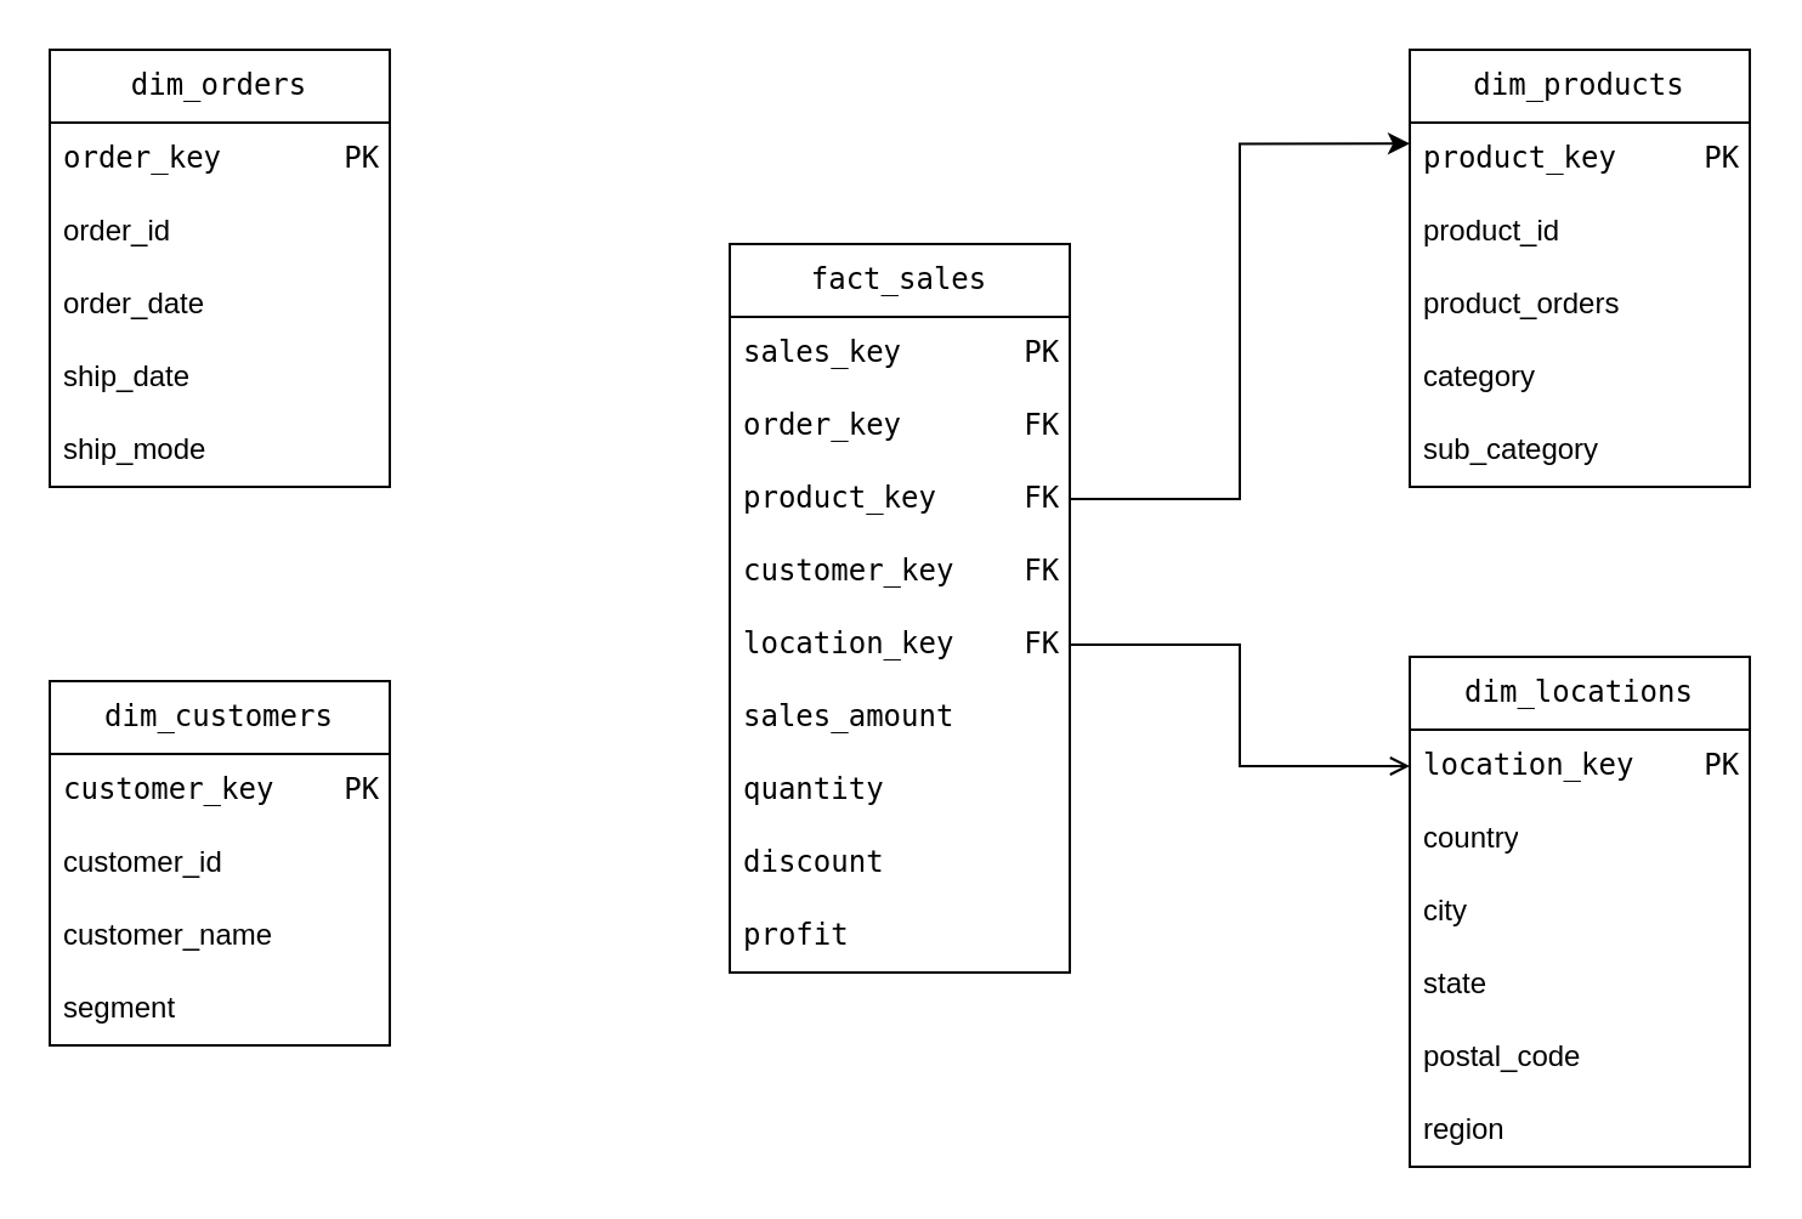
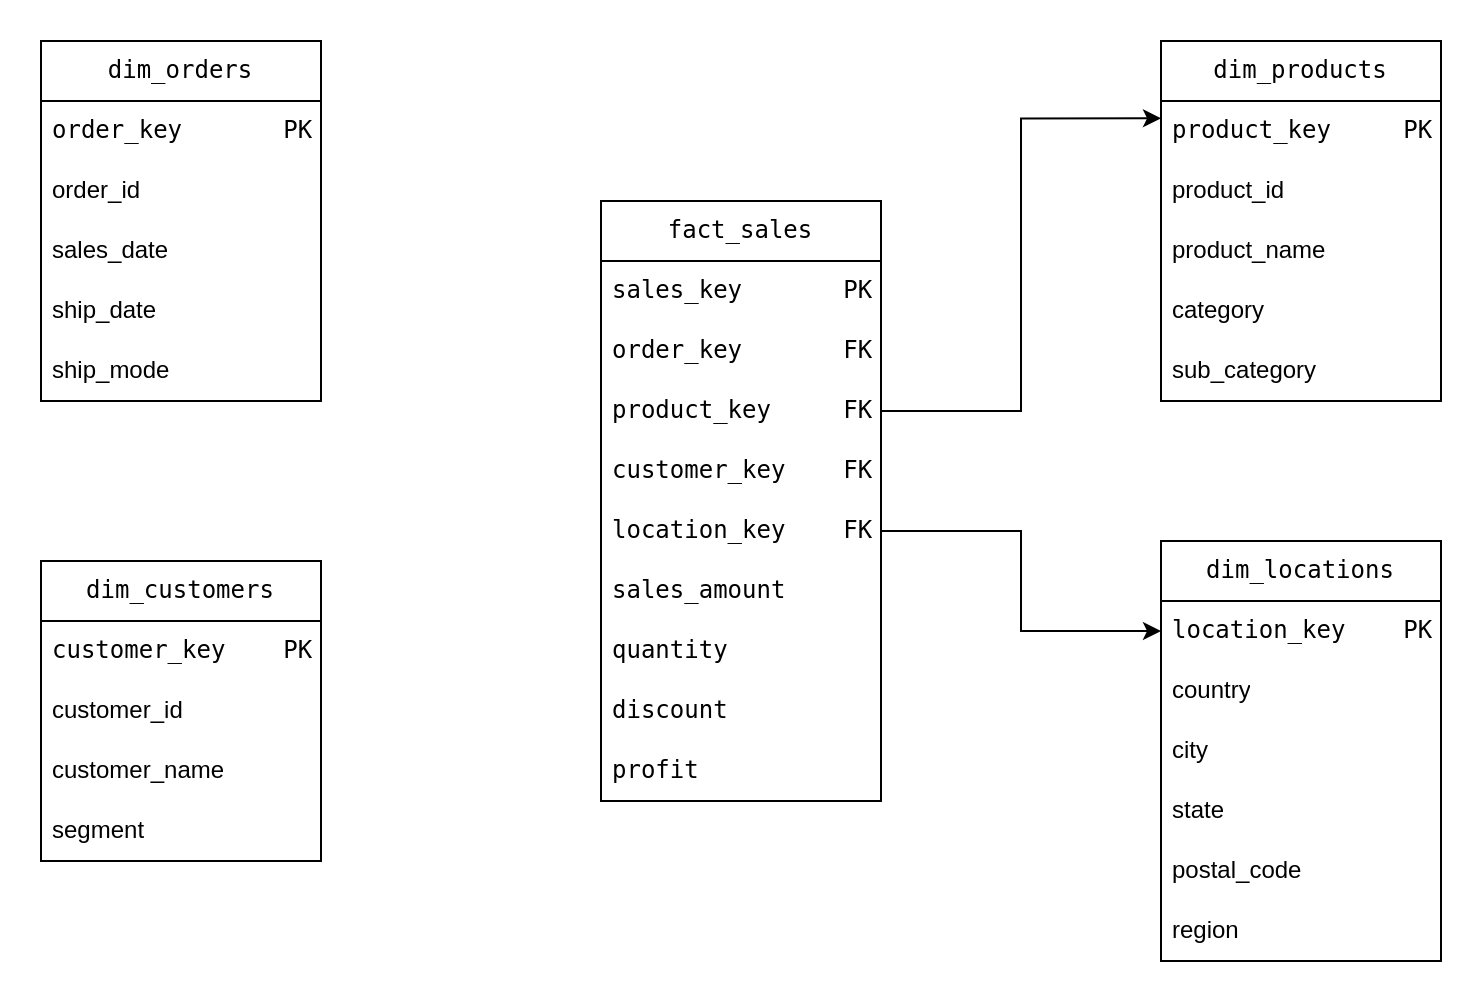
  <mxCell id="0" />
  <mxCell id="1" parent="0" />
  <mxCell id="2" value="&lt;code&gt;fact_sales&lt;/code&gt;" style="swimlane;fontStyle=0;childLayout=stackLayout;horizontal=1;startSize=30;horizontalStack=0;resizeParent=1;resizeParentMax=0;resizeLast=0;collapsible=1;marginBottom=0;whiteSpace=wrap;html=1;" vertex="1" parent="1"><mxGeometry x="300" y="100" width="140" height="300" as="geometry" /></mxCell>
  <mxCell id="3" value="&lt;code&gt;sales_key&lt;span style=&quot;white-space: pre;&quot;&gt;&#09;&lt;/span&gt;PK&lt;/code&gt;" style="text;strokeColor=none;fillColor=none;align=left;verticalAlign=middle;spacingLeft=4;spacingRight=4;overflow=hidden;points=[[0,0.5],[1,0.5]];portConstraint=eastwest;rotatable=0;whiteSpace=wrap;html=1;" vertex="1" parent="2"><mxGeometry y="30" width="140" height="30" as="geometry" /></mxCell>
  <mxCell id="4" value="&lt;code&gt;order_key&lt;span style=&quot;white-space: pre;&quot;&gt;&#09;&lt;/span&gt;FK&lt;/code&gt;" style="text;strokeColor=none;fillColor=none;align=left;verticalAlign=middle;spacingLeft=4;spacingRight=4;overflow=hidden;points=[[0,0.5],[1,0.5]];portConstraint=eastwest;rotatable=0;whiteSpace=wrap;html=1;" vertex="1" parent="2"><mxGeometry y="60" width="140" height="30" as="geometry" /></mxCell>
  <mxCell id="5" value="&lt;code&gt;product_key&lt;span style=&quot;white-space: pre;&quot;&gt;&#09;&lt;/span&gt;FK&lt;/code&gt;" style="text;strokeColor=none;fillColor=none;align=left;verticalAlign=middle;spacingLeft=4;spacingRight=4;overflow=hidden;points=[[0,0.5],[1,0.5]];portConstraint=eastwest;rotatable=0;whiteSpace=wrap;html=1;" vertex="1" parent="2"><mxGeometry y="90" width="140" height="30" as="geometry" /></mxCell>
  <mxCell id="6" value="&lt;code&gt;customer_key&lt;span style=&quot;white-space: pre;&quot;&gt;&#09;&lt;/span&gt;FK&lt;/code&gt;" style="text;strokeColor=none;fillColor=none;align=left;verticalAlign=middle;spacingLeft=4;spacingRight=4;overflow=hidden;points=[[0,0.5],[1,0.5]];portConstraint=eastwest;rotatable=0;whiteSpace=wrap;html=1;" vertex="1" parent="2"><mxGeometry y="120" width="140" height="30" as="geometry" /></mxCell>
  <mxCell id="7" value="&lt;code&gt;location_key&lt;span style=&quot;white-space: pre;&quot;&gt;&#09;&lt;/span&gt;FK&lt;/code&gt;" style="text;strokeColor=none;fillColor=none;align=left;verticalAlign=middle;spacingLeft=4;spacingRight=4;overflow=hidden;points=[[0,0.5],[1,0.5]];portConstraint=eastwest;rotatable=0;whiteSpace=wrap;html=1;" vertex="1" parent="2"><mxGeometry y="150" width="140" height="30" as="geometry" /></mxCell>
  <mxCell id="8" value="&lt;code&gt;sales_amount&lt;/code&gt;" style="text;strokeColor=none;fillColor=none;align=left;verticalAlign=middle;spacingLeft=4;spacingRight=4;overflow=hidden;points=[[0,0.5],[1,0.5]];portConstraint=eastwest;rotatable=0;whiteSpace=wrap;html=1;" vertex="1" parent="2"><mxGeometry y="180" width="140" height="30" as="geometry" /></mxCell>
  <mxCell id="9" value="&lt;code&gt;quantity&lt;/code&gt;" style="text;strokeColor=none;fillColor=none;align=left;verticalAlign=middle;spacingLeft=4;spacingRight=4;overflow=hidden;points=[[0,0.5],[1,0.5]];portConstraint=eastwest;rotatable=0;whiteSpace=wrap;html=1;" vertex="1" parent="2"><mxGeometry y="210" width="140" height="30" as="geometry" /></mxCell>
  <mxCell id="10" value="&lt;code&gt;discount&lt;/code&gt;" style="text;strokeColor=none;fillColor=none;align=left;verticalAlign=middle;spacingLeft=4;spacingRight=4;overflow=hidden;points=[[0,0.5],[1,0.5]];portConstraint=eastwest;rotatable=0;whiteSpace=wrap;html=1;" vertex="1" parent="2"><mxGeometry y="240" width="140" height="30" as="geometry" /></mxCell>
  <mxCell id="11" value="&lt;code&gt;profit&lt;/code&gt;" style="text;strokeColor=none;fillColor=none;align=left;verticalAlign=middle;spacingLeft=4;spacingRight=4;overflow=hidden;points=[[0,0.5],[1,0.5]];portConstraint=eastwest;rotatable=0;whiteSpace=wrap;html=1;" vertex="1" parent="2"><mxGeometry y="270" width="140" height="30" as="geometry" /></mxCell>
  <mxCell id="12" value="&lt;code&gt;dim_orders&lt;/code&gt;" style="swimlane;fontStyle=0;childLayout=stackLayout;horizontal=1;startSize=30;horizontalStack=0;resizeParent=1;resizeParentMax=0;resizeLast=0;collapsible=1;marginBottom=0;whiteSpace=wrap;html=1;" vertex="1" parent="1"><mxGeometry x="20" y="20" width="140" height="180" as="geometry" /></mxCell>
  <mxCell id="13" value="&lt;code&gt;order_key&lt;span style=&quot;white-space: pre;&quot;&gt;&#09;&lt;/span&gt;PK&lt;/code&gt;" style="text;strokeColor=none;fillColor=none;align=left;verticalAlign=middle;spacingLeft=4;spacingRight=4;overflow=hidden;points=[[0,0.5],[1,0.5]];portConstraint=eastwest;rotatable=0;whiteSpace=wrap;html=1;" vertex="1" parent="12"><mxGeometry y="30" width="140" height="30" as="geometry" /></mxCell>
  <mxCell id="14" value="order_id" style="text;strokeColor=none;fillColor=none;align=left;verticalAlign=middle;spacingLeft=4;spacingRight=4;overflow=hidden;points=[[0,0.5],[1,0.5]];portConstraint=eastwest;rotatable=0;whiteSpace=wrap;html=1;" vertex="1" parent="12"><mxGeometry y="60" width="140" height="30" as="geometry" /></mxCell>
- <mxCell id="15" value="order_date" style="text;strokeColor=none;fillColor=none;align=left;verticalAlign=middle;spacingLeft=4;spacingRight=4;overflow=hidden;points=[[0,0.5],[1,0.5]];portConstraint=eastwest;rotatable=0;whiteSpace=wrap;html=1;" vertex="1" parent="12"><mxGeometry y="90" width="140" height="30" as="geometry" /></mxCell>
+ <mxCell id="15" value="sales_date" style="text;strokeColor=none;fillColor=none;align=left;verticalAlign=middle;spacingLeft=4;spacingRight=4;overflow=hidden;points=[[0,0.5],[1,0.5]];portConstraint=eastwest;rotatable=0;whiteSpace=wrap;html=1;" vertex="1" parent="12"><mxGeometry y="90" width="140" height="30" as="geometry" /></mxCell>
  <mxCell id="16" value="ship_date" style="text;strokeColor=none;fillColor=none;align=left;verticalAlign=middle;spacingLeft=4;spacingRight=4;overflow=hidden;points=[[0,0.5],[1,0.5]];portConstraint=eastwest;rotatable=0;whiteSpace=wrap;html=1;" vertex="1" parent="12"><mxGeometry y="120" width="140" height="30" as="geometry" /></mxCell>
  <mxCell id="17" value="ship_mode" style="text;strokeColor=none;fillColor=none;align=left;verticalAlign=middle;spacingLeft=4;spacingRight=4;overflow=hidden;points=[[0,0.5],[1,0.5]];portConstraint=eastwest;rotatable=0;whiteSpace=wrap;html=1;" vertex="1" parent="12"><mxGeometry y="150" width="140" height="30" as="geometry" /></mxCell>
  <mxCell id="18" value="&lt;code&gt;dim_products&lt;/code&gt;" style="swimlane;fontStyle=0;childLayout=stackLayout;horizontal=1;startSize=30;horizontalStack=0;resizeParent=1;resizeParentMax=0;resizeLast=0;collapsible=1;marginBottom=0;whiteSpace=wrap;html=1;" vertex="1" parent="1"><mxGeometry x="580" y="20" width="140" height="180" as="geometry" /></mxCell>
  <mxCell id="19" value="&lt;code&gt;product_key&lt;span style=&quot;white-space: pre;&quot;&gt;&#09;&lt;/span&gt;PK&lt;/code&gt;" style="text;strokeColor=none;fillColor=none;align=left;verticalAlign=middle;spacingLeft=4;spacingRight=4;overflow=hidden;points=[[0,0.5],[1,0.5]];portConstraint=eastwest;rotatable=0;whiteSpace=wrap;html=1;" vertex="1" parent="18"><mxGeometry y="30" width="140" height="30" as="geometry" /></mxCell>
  <mxCell id="20" value="product_id" style="text;strokeColor=none;fillColor=none;align=left;verticalAlign=middle;spacingLeft=4;spacingRight=4;overflow=hidden;points=[[0,0.5],[1,0.5]];portConstraint=eastwest;rotatable=0;whiteSpace=wrap;html=1;" vertex="1" parent="18"><mxGeometry y="60" width="140" height="30" as="geometry" /></mxCell>
- <mxCell id="21" value="product_orders" style="text;strokeColor=none;fillColor=none;align=left;verticalAlign=middle;spacingLeft=4;spacingRight=4;overflow=hidden;points=[[0,0.5],[1,0.5]];portConstraint=eastwest;rotatable=0;whiteSpace=wrap;html=1;" vertex="1" parent="18"><mxGeometry y="90" width="140" height="30" as="geometry" /></mxCell>
+ <mxCell id="21" value="product_name" style="text;strokeColor=none;fillColor=none;align=left;verticalAlign=middle;spacingLeft=4;spacingRight=4;overflow=hidden;points=[[0,0.5],[1,0.5]];portConstraint=eastwest;rotatable=0;whiteSpace=wrap;html=1;" vertex="1" parent="18"><mxGeometry y="90" width="140" height="30" as="geometry" /></mxCell>
  <mxCell id="22" value="category" style="text;strokeColor=none;fillColor=none;align=left;verticalAlign=middle;spacingLeft=4;spacingRight=4;overflow=hidden;points=[[0,0.5],[1,0.5]];portConstraint=eastwest;rotatable=0;whiteSpace=wrap;html=1;" vertex="1" parent="18"><mxGeometry y="120" width="140" height="30" as="geometry" /></mxCell>
  <mxCell id="23" value="sub_category" style="text;strokeColor=none;fillColor=none;align=left;verticalAlign=middle;spacingLeft=4;spacingRight=4;overflow=hidden;points=[[0,0.5],[1,0.5]];portConstraint=eastwest;rotatable=0;whiteSpace=wrap;html=1;" vertex="1" parent="18"><mxGeometry y="150" width="140" height="30" as="geometry" /></mxCell>
  <mxCell id="24" value="&lt;code&gt;dim_customers&lt;/code&gt;" style="swimlane;fontStyle=0;childLayout=stackLayout;horizontal=1;startSize=30;horizontalStack=0;resizeParent=1;resizeParentMax=0;resizeLast=0;collapsible=1;marginBottom=0;whiteSpace=wrap;html=1;" vertex="1" parent="1"><mxGeometry x="20" y="280" width="140" height="150" as="geometry" /></mxCell>
  <mxCell id="25" value="&lt;code&gt;customer_key&lt;span style=&quot;white-space: pre;&quot;&gt;&#09;&lt;/span&gt;PK&lt;/code&gt;" style="text;strokeColor=none;fillColor=none;align=left;verticalAlign=middle;spacingLeft=4;spacingRight=4;overflow=hidden;points=[[0,0.5],[1,0.5]];portConstraint=eastwest;rotatable=0;whiteSpace=wrap;html=1;" vertex="1" parent="24"><mxGeometry y="30" width="140" height="30" as="geometry" /></mxCell>
  <mxCell id="26" value="customer_id" style="text;strokeColor=none;fillColor=none;align=left;verticalAlign=middle;spacingLeft=4;spacingRight=4;overflow=hidden;points=[[0,0.5],[1,0.5]];portConstraint=eastwest;rotatable=0;whiteSpace=wrap;html=1;" vertex="1" parent="24"><mxGeometry y="60" width="140" height="30" as="geometry" /></mxCell>
  <mxCell id="27" value="customer_name" style="text;strokeColor=none;fillColor=none;align=left;verticalAlign=middle;spacingLeft=4;spacingRight=4;overflow=hidden;points=[[0,0.5],[1,0.5]];portConstraint=eastwest;rotatable=0;whiteSpace=wrap;html=1;" vertex="1" parent="24"><mxGeometry y="90" width="140" height="30" as="geometry" /></mxCell>
  <mxCell id="28" value="segment" style="text;strokeColor=none;fillColor=none;align=left;verticalAlign=middle;spacingLeft=4;spacingRight=4;overflow=hidden;points=[[0,0.5],[1,0.5]];portConstraint=eastwest;rotatable=0;whiteSpace=wrap;html=1;" vertex="1" parent="24"><mxGeometry y="120" width="140" height="30" as="geometry" /></mxCell>
  <mxCell id="29" value="&lt;code&gt;dim_locations&lt;/code&gt;" style="swimlane;fontStyle=0;childLayout=stackLayout;horizontal=1;startSize=30;horizontalStack=0;resizeParent=1;resizeParentMax=0;resizeLast=0;collapsible=1;marginBottom=0;whiteSpace=wrap;html=1;" vertex="1" parent="1"><mxGeometry x="580" y="270" width="140" height="210" as="geometry" /></mxCell>
  <mxCell id="30" value="&lt;code&gt;location_key&lt;span style=&quot;white-space: pre;&quot;&gt;&#09;&lt;/span&gt;PK&lt;/code&gt;" style="text;strokeColor=none;fillColor=none;align=left;verticalAlign=middle;spacingLeft=4;spacingRight=4;overflow=hidden;points=[[0,0.5],[1,0.5]];portConstraint=eastwest;rotatable=0;whiteSpace=wrap;html=1;" vertex="1" parent="29"><mxGeometry y="30" width="140" height="30" as="geometry" /></mxCell>
  <mxCell id="31" value="country" style="text;strokeColor=none;fillColor=none;align=left;verticalAlign=middle;spacingLeft=4;spacingRight=4;overflow=hidden;points=[[0,0.5],[1,0.5]];portConstraint=eastwest;rotatable=0;whiteSpace=wrap;html=1;" vertex="1" parent="29"><mxGeometry y="60" width="140" height="30" as="geometry" /></mxCell>
  <mxCell id="32" value="city" style="text;strokeColor=none;fillColor=none;align=left;verticalAlign=middle;spacingLeft=4;spacingRight=4;overflow=hidden;points=[[0,0.5],[1,0.5]];portConstraint=eastwest;rotatable=0;whiteSpace=wrap;html=1;" vertex="1" parent="29"><mxGeometry y="90" width="140" height="30" as="geometry" /></mxCell>
  <mxCell id="33" value="state" style="text;strokeColor=none;fillColor=none;align=left;verticalAlign=middle;spacingLeft=4;spacingRight=4;overflow=hidden;points=[[0,0.5],[1,0.5]];portConstraint=eastwest;rotatable=0;whiteSpace=wrap;html=1;" vertex="1" parent="29"><mxGeometry y="120" width="140" height="30" as="geometry" /></mxCell>
  <mxCell id="34" value="postal_code" style="text;strokeColor=none;fillColor=none;align=left;verticalAlign=middle;spacingLeft=4;spacingRight=4;overflow=hidden;points=[[0,0.5],[1,0.5]];portConstraint=eastwest;rotatable=0;whiteSpace=wrap;html=1;" vertex="1" parent="29"><mxGeometry y="150" width="140" height="30" as="geometry" /></mxCell>
  <mxCell id="35" value="region" style="text;strokeColor=none;fillColor=none;align=left;verticalAlign=middle;spacingLeft=4;spacingRight=4;overflow=hidden;points=[[0,0.5],[1,0.5]];portConstraint=eastwest;rotatable=0;whiteSpace=wrap;html=1;" vertex="1" parent="29"><mxGeometry y="180" width="140" height="30" as="geometry" /></mxCell>
  <mxCell id="36" style="edgeStyle=orthogonalEdgeStyle;rounded=0;orthogonalLoop=1;jettySize=auto;html=1;exitX=1;exitY=0.5;exitDx=0;exitDy=0;entryX=0;entryY=0.289;entryDx=0;entryDy=0;entryPerimeter=0;" edge="1" parent="1" source="5" target="19"><mxGeometry relative="1" as="geometry" /></mxCell>
- <mxCell id="37" style="edgeStyle=orthogonalEdgeStyle;rounded=0;orthogonalLoop=1;jettySize=auto;html=1;exitX=1;exitY=0.5;exitDx=0;exitDy=0;entryX=0;entryY=0.5;entryDx=0;entryDy=0;endArrow=open;" edge="1" parent="1" source="7" target="30"><mxGeometry relative="1" as="geometry" /></mxCell>
+ <mxCell id="37" style="edgeStyle=orthogonalEdgeStyle;rounded=0;orthogonalLoop=1;jettySize=auto;html=1;exitX=1;exitY=0.5;exitDx=0;exitDy=0;entryX=0;entryY=0.5;entryDx=0;entryDy=0;" edge="1" parent="1" source="7" target="30"><mxGeometry relative="1" as="geometry" /></mxCell>
